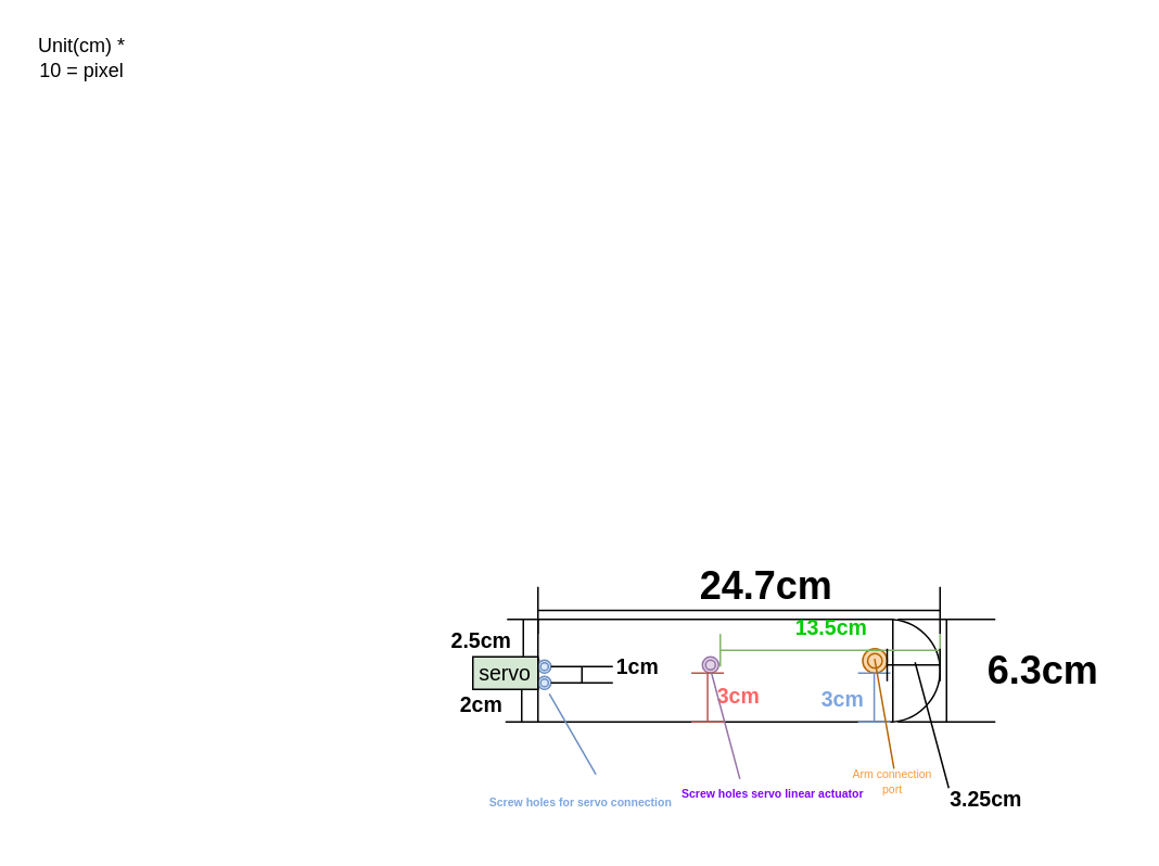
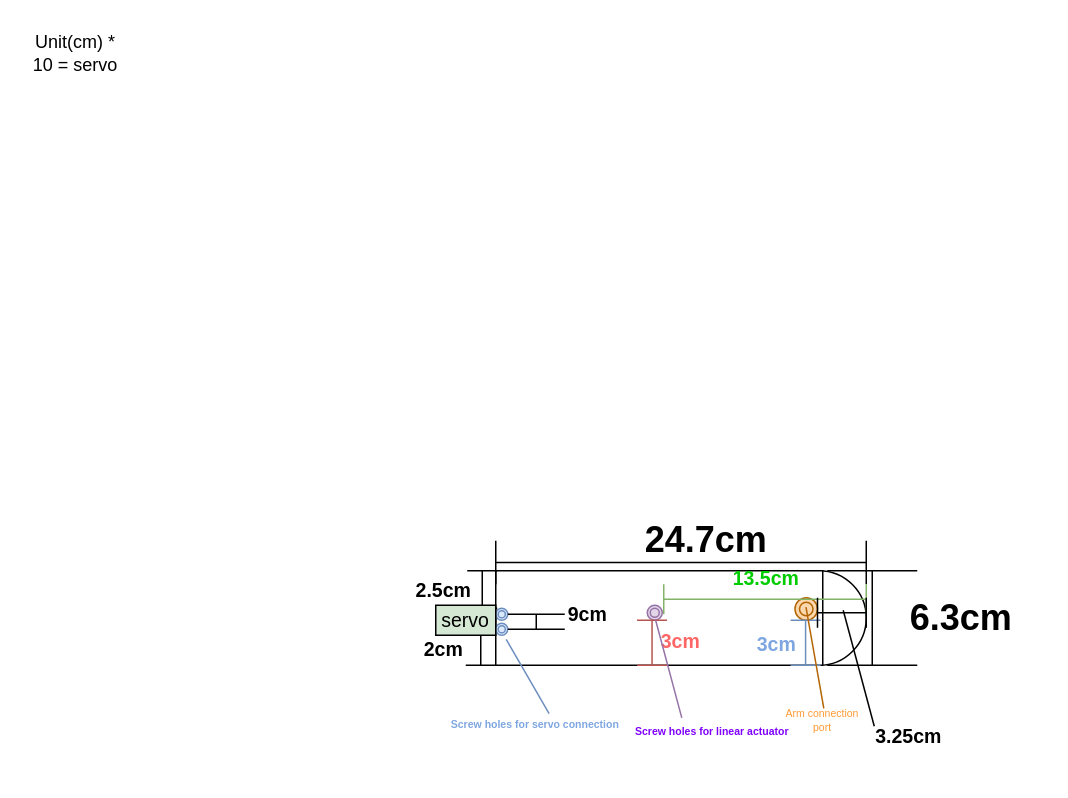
  <mxCell id="0" />
  <mxCell id="1" parent="0" />
  <mxCell id="2" value="" style="ellipse;whiteSpace=wrap;html=1;aspect=fixed;strokeColor=default;strokeWidth=1;fontSize=13;fontColor=#000000;" vertex="1" parent="1"><mxGeometry x="514" y="380" width="63" height="63" as="geometry" /></mxCell>
  <mxCell id="3" value="" style="rounded=0;whiteSpace=wrap;html=1;strokeWidth=1;" vertex="1" parent="1"><mxGeometry x="330" y="380" width="218" height="63" as="geometry" /></mxCell>
- <mxCell id="4" value="Unit(cm) * 10 = pixel" style="text;html=1;strokeColor=none;fillColor=none;align=center;verticalAlign=middle;whiteSpace=wrap;rounded=0;" vertex="1" parent="1"><mxGeometry x="20" y="20" width="60" height="30" as="geometry" /></mxCell>
+ <mxCell id="4" value="Unit(cm) * 10 = servo" style="text;html=1;strokeColor=none;fillColor=none;align=center;verticalAlign=middle;whiteSpace=wrap;rounded=0;" vertex="1" parent="1"><mxGeometry x="20" y="20" width="60" height="30" as="geometry" /></mxCell>
  <mxCell id="5" value="" style="shape=crossbar;whiteSpace=wrap;html=1;rounded=1;strokeWidth=1;" vertex="1" parent="1"><mxGeometry x="330" y="360" width="247" height="29" as="geometry" /></mxCell>
  <mxCell id="6" value="24.7cm" style="text;strokeColor=none;fillColor=none;html=1;fontSize=24;fontStyle=1;verticalAlign=middle;align=center;" vertex="1" parent="1"><mxGeometry x="420" y="340" width="100" height="40" as="geometry" /></mxCell>
  <mxCell id="7" value="" style="shape=crossbar;whiteSpace=wrap;html=1;rounded=1;direction=south;strokeWidth=1;" vertex="1" parent="1"><mxGeometry x="551" y="380" width="60" height="63" as="geometry" /></mxCell>
  <mxCell id="8" value="6.3cm" style="text;strokeColor=none;fillColor=none;html=1;fontSize=24;fontStyle=1;verticalAlign=middle;align=center;" vertex="1" parent="1"><mxGeometry x="590" y="391.5" width="100" height="40" as="geometry" /></mxCell>
  <mxCell id="9" value="" style="ellipse;shape=doubleEllipse;whiteSpace=wrap;html=1;aspect=fixed;strokeWidth=1;fillColor=#e1d5e7;strokeColor=#9673a6;" vertex="1" parent="1"><mxGeometry x="431" y="403" width="10" height="10" as="geometry" /></mxCell>
  <mxCell id="10" value="" style="shape=crossbar;whiteSpace=wrap;html=1;rounded=1;direction=south;strokeWidth=1;fillColor=#f8cecc;strokeColor=#b85450;" vertex="1" parent="1"><mxGeometry x="424.2" y="413" width="20" height="30" as="geometry" /></mxCell>
  <mxCell id="11" value="&lt;font color=&quot;#ff6666&quot; style=&quot;font-size: 13px;&quot;&gt;3cm&lt;/font&gt;" style="text;strokeColor=none;fillColor=none;html=1;fontSize=24;fontStyle=1;verticalAlign=middle;align=center;" vertex="1" parent="1"><mxGeometry x="439.2" y="419" width="28" height="10" as="geometry" /></mxCell>
  <mxCell id="12" value="&lt;font&gt;13.5cm&lt;/font&gt;" style="text;strokeColor=none;fillColor=none;html=1;fontSize=13;fontStyle=1;verticalAlign=middle;align=center;fontColor=#00CC00;" vertex="1" parent="1"><mxGeometry x="459.5" y="365" width="100" height="40" as="geometry" /></mxCell>
  <mxCell id="13" value="" style="shape=crossbar;whiteSpace=wrap;html=1;rounded=1;direction=south;strokeWidth=1;fontSize=13;fontColor=#000000;" vertex="1" parent="1"><mxGeometry x="311" y="380" width="20" height="25" as="geometry" /></mxCell>
  <mxCell id="14" value="" style="shape=crossbar;whiteSpace=wrap;html=1;rounded=1;direction=south;strokeWidth=1;fontSize=13;fontColor=#000000;" vertex="1" parent="1"><mxGeometry x="310" y="423" width="20" height="20" as="geometry" /></mxCell>
  <mxCell id="15" value="2cm" style="text;strokeColor=none;fillColor=none;html=1;fontSize=13;fontStyle=1;verticalAlign=middle;align=center;fontColor=#000000;" vertex="1" parent="1"><mxGeometry x="280" y="420.95" width="30" height="22.05" as="geometry" /></mxCell>
  <mxCell id="16" value="2.5cm" style="text;strokeColor=none;fillColor=none;html=1;fontSize=13;fontStyle=1;verticalAlign=middle;align=center;fontColor=#000000;" vertex="1" parent="1"><mxGeometry x="245" y="372.5" width="100" height="40" as="geometry" /></mxCell>
  <mxCell id="17" value="" style="ellipse;shape=doubleEllipse;whiteSpace=wrap;html=1;aspect=fixed;strokeWidth=1;fontSize=13;fillColor=#dae8fc;strokeColor=#6c8ebf;" vertex="1" parent="1"><mxGeometry x="330" y="415" width="8" height="8" as="geometry" /></mxCell>
  <mxCell id="18" value="" style="ellipse;shape=doubleEllipse;whiteSpace=wrap;html=1;aspect=fixed;strokeWidth=1;fontSize=13;fillColor=#dae8fc;strokeColor=#6c8ebf;" vertex="1" parent="1"><mxGeometry x="330" y="405" width="8" height="8" as="geometry" /></mxCell>
  <mxCell id="19" value="" style="shape=crossbar;whiteSpace=wrap;html=1;rounded=1;direction=south;strokeWidth=1;fontSize=13;fontColor=#000000;" vertex="1" parent="1"><mxGeometry x="338" y="409" width="38" height="10" as="geometry" /></mxCell>
- <mxCell id="20" value="1cm" style="text;strokeColor=none;fillColor=none;html=1;fontSize=13;fontStyle=1;verticalAlign=middle;align=center;fontColor=#000000;" vertex="1" parent="1"><mxGeometry x="375" y="403" width="32" height="11.5" as="geometry" /></mxCell>
+ <mxCell id="20" value="9cm" style="text;strokeColor=none;fillColor=none;html=1;fontSize=13;fontStyle=1;verticalAlign=middle;align=center;fontColor=#000000;" vertex="1" parent="1"><mxGeometry x="375" y="403" width="32" height="11.5" as="geometry" /></mxCell>
  <mxCell id="21" value="" style="ellipse;shape=doubleEllipse;whiteSpace=wrap;html=1;aspect=fixed;strokeWidth=1;fontSize=13;fillColor=#fad7ac;strokeColor=#b46504;" vertex="1" parent="1"><mxGeometry x="529.5" y="398" width="15" height="15" as="geometry" /></mxCell>
  <mxCell id="22" value="" style="shape=crossbar;whiteSpace=wrap;html=1;rounded=1;direction=south;strokeWidth=1;fontSize=13;fillColor=#dae8fc;strokeColor=#6c8ebf;" vertex="1" parent="1"><mxGeometry x="526.56" y="413" width="20" height="30" as="geometry" /></mxCell>
  <mxCell id="23" value="" style="shape=crossbar;whiteSpace=wrap;html=1;rounded=1;strokeWidth=1;fontSize=13;fillColor=#d5e8d4;strokeColor=#82b366;" vertex="1" parent="1"><mxGeometry x="442" y="389" width="135" height="20" as="geometry" /></mxCell>
  <mxCell id="24" value="" style="line;strokeWidth=1;html=1;fontSize=13;rotation=-120;fillColor=#dae8fc;strokeColor=#6c8ebf;" vertex="1" parent="1"><mxGeometry x="322.67" y="445.49" width="57.2" height="10" as="geometry" /></mxCell>
- <mxCell id="25" value="&lt;font style=&quot;font-size: 7px;&quot; color=&quot;#7ea6e0&quot;&gt;Screw holes for servo connection&amp;nbsp;&lt;/font&gt;" style="text;strokeColor=none;fillColor=none;html=1;fontSize=13;fontStyle=1;verticalAlign=middle;align=center;fontColor=#CCCC00;" vertex="1" parent="1"><mxGeometry x="307" y="470" width="100" height="40" as="geometry" /></mxCell>
+ <mxCell id="25" value="&lt;font style=&quot;font-size: 7px;&quot; color=&quot;#7ea6e0&quot;&gt;Screw holes for servo connection&amp;nbsp;&lt;/font&gt;" style="text;strokeColor=none;fillColor=none;html=1;fontSize=13;fontStyle=1;verticalAlign=middle;align=center;fontColor=#CCCC00;" vertex="1" parent="1"><mxGeometry x="307" y="460" width="100" height="40" as="geometry" /></mxCell>
  <mxCell id="26" value="" style="line;strokeWidth=1;html=1;fontSize=13;rotation=-105;fillColor=#e1d5e7;strokeColor=#9673a6;" vertex="1" parent="1"><mxGeometry x="411.31" y="440.31" width="67.87" height="10" as="geometry" /></mxCell>
  <mxCell id="27" value="" style="shape=crossbar;whiteSpace=wrap;html=1;rounded=1;strokeWidth=1;fontSize=13;fontColor=#7EA6E0;" vertex="1" parent="1"><mxGeometry x="544.5" y="398" width="32.5" height="20" as="geometry" /></mxCell>
  <mxCell id="28" value="3cm" style="text;strokeColor=none;fillColor=none;html=1;fontSize=13;fontStyle=1;verticalAlign=middle;align=center;fontColor=#7EA6E0;" vertex="1" parent="1"><mxGeometry x="467.2" y="409" width="100" height="40" as="geometry" /></mxCell>
  <mxCell id="29" value="&lt;font color=&quot;#000000&quot;&gt;servo&lt;/font&gt;" style="rounded=0;whiteSpace=wrap;html=1;strokeWidth=1;fontSize=13;fontColor=#7EA6E0;fillColor=#d5e8d4;" vertex="1" parent="1"><mxGeometry x="290" y="403" width="40" height="20" as="geometry" /></mxCell>
  <mxCell id="30" value="3.25cm" style="text;strokeColor=none;fillColor=none;html=1;fontSize=13;fontStyle=1;verticalAlign=middle;align=center;fontColor=#000000;" vertex="1" parent="1"><mxGeometry x="555" y="470" width="100" height="40" as="geometry" /></mxCell>
  <mxCell id="31" value="" style="line;strokeWidth=1;direction=south;html=1;strokeColor=default;fontSize=13;fontColor=#000000;rotation=-15;" vertex="1" parent="1"><mxGeometry x="567" y="405" width="10" height="80" as="geometry" /></mxCell>
- <mxCell id="32" value="&lt;font color=&quot;#7f00ff&quot; style=&quot;font-size: 7px;&quot;&gt;Screw holes servo linear actuator&lt;/font&gt;" style="text;strokeColor=none;fillColor=none;html=1;fontSize=13;fontStyle=1;verticalAlign=middle;align=center;fontColor=#CCCC00;" vertex="1" parent="1"><mxGeometry x="424.2" y="465" width="100" height="40" as="geometry" /></mxCell>
+ <mxCell id="32" value="&lt;font color=&quot;#7f00ff&quot; style=&quot;font-size: 7px;&quot;&gt;Screw holes for linear actuator&lt;/font&gt;" style="text;strokeColor=none;fillColor=none;html=1;fontSize=13;fontStyle=1;verticalAlign=middle;align=center;fontColor=#CCCC00;" vertex="1" parent="1"><mxGeometry x="424.2" y="465" width="100" height="40" as="geometry" /></mxCell>
  <mxCell id="33" value="" style="line;strokeWidth=1;html=1;fontSize=13;rotation=-100;fillColor=#fad7ac;strokeColor=#b46504;" vertex="1" parent="1"><mxGeometry x="508.53" y="433" width="68.47" height="10" as="geometry" /></mxCell>
  <mxCell id="34" value="Arm connection port" style="text;html=1;strokeColor=none;fillColor=none;align=center;verticalAlign=middle;whiteSpace=wrap;rounded=0;fontSize=7;fontColor=#FF9933;" vertex="1" parent="1"><mxGeometry x="517.87" y="465" width="60" height="30" as="geometry" /></mxCell>
